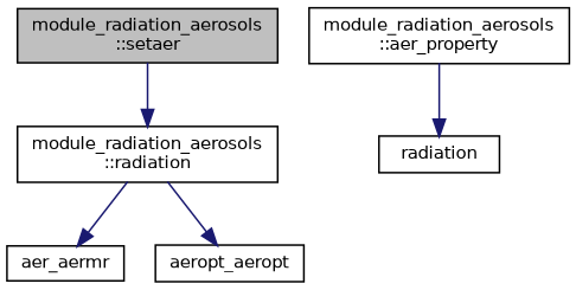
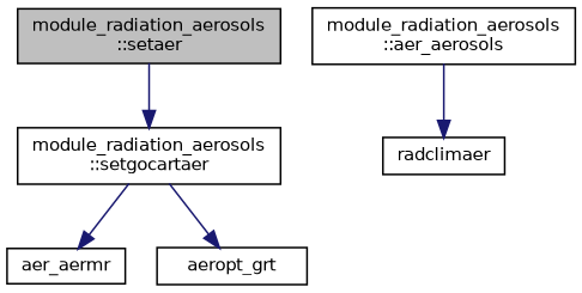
  digraph {
    rankdir=TB
    node [color=black fillcolor=white fontname=Helvetica fontsize=10 shape=record style=filled]
    edge [color=midnightblue fontname=Helvetica fontsize=10 labelfontname=Helvetica labelfontsize=10 style=solid]
    n1 [fillcolor=grey75 fontcolor=black height=0.2 label="module_radiation_aerosols\l::setaer" width=0.4]
-   n2 [height=0.2 label="module_radiation_aerosols\l::radiation" width=0.4]
-   n3 [height=0.2 label="module_radiation_aerosols\l::aer_property" width=0.4]
-   n4 [height=0.2 label=radiation width=0.4]
+   n2 [height=0.2 label="module_radiation_aerosols\l::setgocartaer" width=0.4]
+   n3 [height=0.2 label="module_radiation_aerosols\l::aer_aerosols" width=0.4]
+   n4 [height=0.2 label=radclimaer width=0.4]
    n5 [height=0.2 label=aer_aermr width=0.4]
-   n6 [height=0.2 label=aeropt_aeropt width=0.4]
+   n6 [height=0.2 label=aeropt_grt width=0.4]
    n1 -> n2
    n2 -> n5
    n2 -> n6
    n3 -> n4
  }
